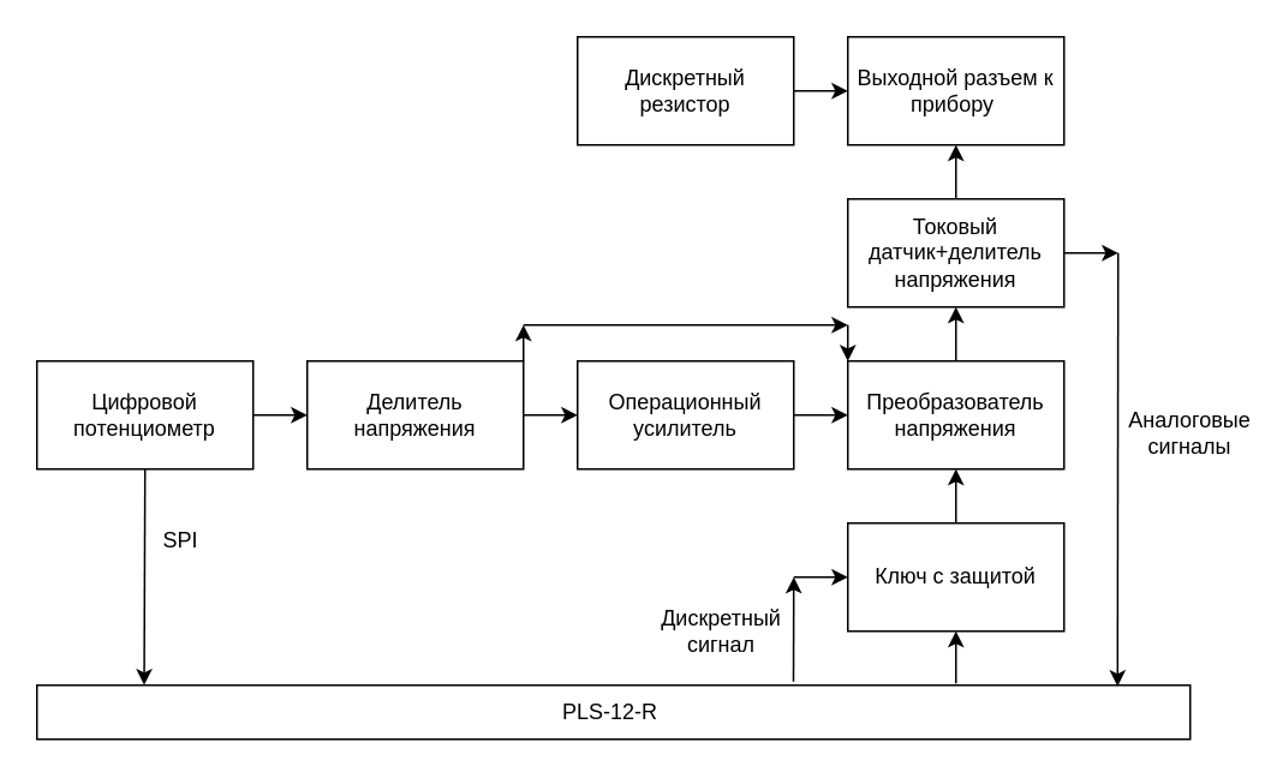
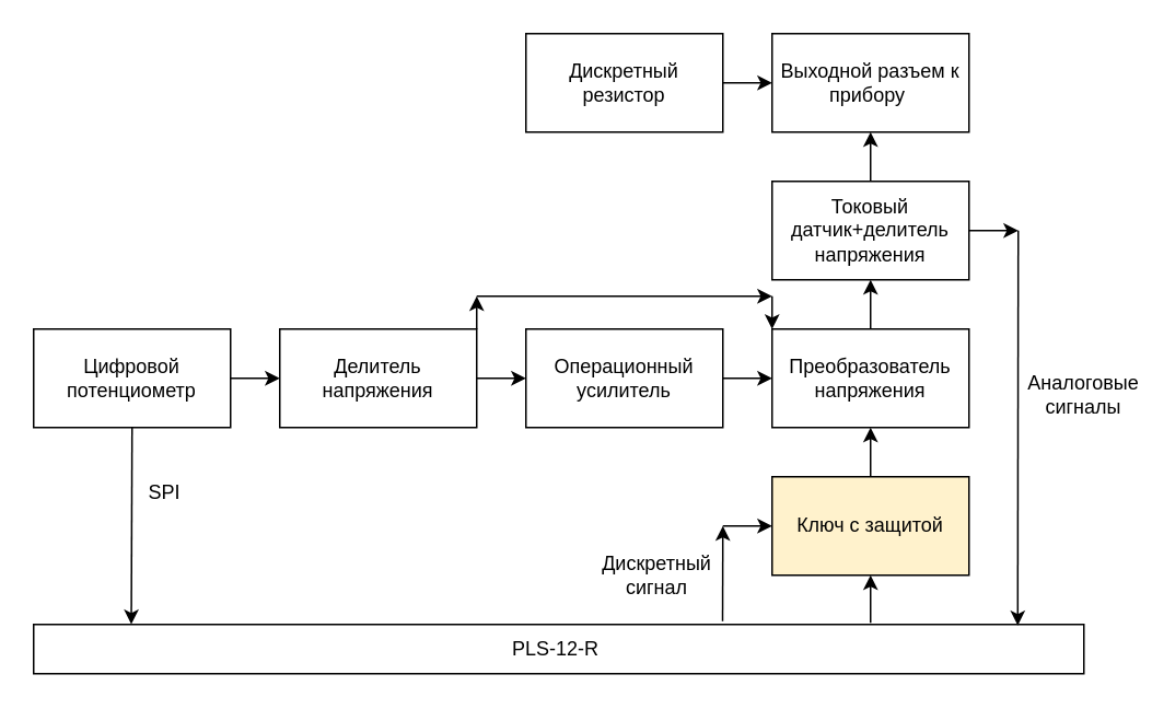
  <mxCell id="0" />
  <mxCell id="1" parent="0" />
  <mxCell id="2" value="PLS-12-R&amp;nbsp;" style="rounded=0;whiteSpace=wrap;html=1;" vertex="1" parent="1"><mxGeometry x="20" y="380" width="640" height="30" as="geometry" /></mxCell>
- <mxCell id="3" value="Ключ с защитой" style="rounded=0;whiteSpace=wrap;html=1;" vertex="1" parent="1"><mxGeometry x="470" y="290" width="120" height="60" as="geometry" /></mxCell>
+ <mxCell id="3" value="Ключ с защитой" style="rounded=0;whiteSpace=wrap;html=1;fillColor=#fff2cc;" vertex="1" parent="1"><mxGeometry x="470" y="290" width="120" height="60" as="geometry" /></mxCell>
  <mxCell id="4" value="" style="endArrow=classic;html=1;entryX=0.5;entryY=1;entryDx=0;entryDy=0;" edge="1" parent="1" target="3"><mxGeometry width="50" height="50" relative="1" as="geometry"><mxPoint x="530" y="379" as="sourcePoint" /><mxPoint x="360" y="250" as="targetPoint" /></mxGeometry></mxCell>
  <mxCell id="5" value="Преобразователь напряжения" style="rounded=0;whiteSpace=wrap;html=1;" vertex="1" parent="1"><mxGeometry x="470" y="200" width="120" height="60" as="geometry" /></mxCell>
  <mxCell id="6" value="" style="endArrow=classic;html=1;exitX=0.5;exitY=0;exitDx=0;exitDy=0;entryX=0.5;entryY=1;entryDx=0;entryDy=0;" edge="1" parent="1" source="3" target="5"><mxGeometry width="50" height="50" relative="1" as="geometry"><mxPoint x="310" y="290" as="sourcePoint" /><mxPoint x="360" y="240" as="targetPoint" /></mxGeometry></mxCell>
  <mxCell id="7" value="Выходной разъем к прибору&amp;nbsp;" style="rounded=0;whiteSpace=wrap;html=1;" vertex="1" parent="1"><mxGeometry x="470" y="20" width="120" height="60" as="geometry" /></mxCell>
  <mxCell id="8" value="Дискретный резистор" style="rounded=0;whiteSpace=wrap;html=1;" vertex="1" parent="1"><mxGeometry x="320" y="20" width="120" height="60" as="geometry" /></mxCell>
  <mxCell id="9" value="" style="endArrow=classic;html=1;exitX=1;exitY=0.5;exitDx=0;exitDy=0;entryX=0;entryY=0.5;entryDx=0;entryDy=0;" edge="1" parent="1" source="8" target="7"><mxGeometry width="50" height="50" relative="1" as="geometry"><mxPoint x="330" y="350" as="sourcePoint" /><mxPoint x="380" y="300" as="targetPoint" /></mxGeometry></mxCell>
  <mxCell id="10" value="Операционный усилитель" style="rounded=0;whiteSpace=wrap;html=1;" vertex="1" parent="1"><mxGeometry x="320" y="200" width="120" height="60" as="geometry" /></mxCell>
  <mxCell id="11" value="" style="endArrow=classic;html=1;exitX=1;exitY=0.5;exitDx=0;exitDy=0;entryX=0;entryY=0.5;entryDx=0;entryDy=0;" edge="1" parent="1" source="10" target="5"><mxGeometry width="50" height="50" relative="1" as="geometry"><mxPoint x="450" y="150" as="sourcePoint" /><mxPoint x="480" y="150" as="targetPoint" /></mxGeometry></mxCell>
  <mxCell id="12" value="Делитель напряжения" style="rounded=0;whiteSpace=wrap;html=1;" vertex="1" parent="1"><mxGeometry x="170" y="200" width="120" height="60" as="geometry" /></mxCell>
  <mxCell id="13" value="" style="endArrow=classic;html=1;exitX=1;exitY=0.5;exitDx=0;exitDy=0;entryX=0;entryY=0.5;entryDx=0;entryDy=0;" edge="1" parent="1" source="12" target="10"><mxGeometry width="50" height="50" relative="1" as="geometry"><mxPoint x="450" y="240" as="sourcePoint" /><mxPoint x="480" y="240" as="targetPoint" /></mxGeometry></mxCell>
  <mxCell id="14" value="" style="endArrow=classic;html=1;exitX=1;exitY=0;exitDx=0;exitDy=0;" edge="1" parent="1" source="12"><mxGeometry width="50" height="50" relative="1" as="geometry"><mxPoint x="330" y="370" as="sourcePoint" /><mxPoint x="290" y="180" as="targetPoint" /></mxGeometry></mxCell>
  <mxCell id="15" value="" style="endArrow=classic;html=1;" edge="1" parent="1"><mxGeometry width="50" height="50" relative="1" as="geometry"><mxPoint x="290" y="180" as="sourcePoint" /><mxPoint x="470" y="180" as="targetPoint" /></mxGeometry></mxCell>
  <mxCell id="16" value="" style="endArrow=classic;html=1;entryX=0;entryY=0;entryDx=0;entryDy=0;" edge="1" parent="1" target="5"><mxGeometry width="50" height="50" relative="1" as="geometry"><mxPoint x="470" y="180" as="sourcePoint" /><mxPoint x="490" y="230" as="targetPoint" /></mxGeometry></mxCell>
  <mxCell id="17" value="Цифровой потенциометр" style="rounded=0;whiteSpace=wrap;html=1;" vertex="1" parent="1"><mxGeometry x="20" y="200" width="120" height="60" as="geometry" /></mxCell>
  <mxCell id="18" value="" style="endArrow=classic;html=1;exitX=1;exitY=0.5;exitDx=0;exitDy=0;entryX=0;entryY=0.5;entryDx=0;entryDy=0;" edge="1" parent="1" source="17" target="12"><mxGeometry width="50" height="50" relative="1" as="geometry"><mxPoint x="80" y="330" as="sourcePoint" /><mxPoint x="130" y="280" as="targetPoint" /></mxGeometry></mxCell>
  <mxCell id="19" value="Токовый датчик+делитель напряжения" style="rounded=0;whiteSpace=wrap;html=1;" vertex="1" parent="1"><mxGeometry x="470" y="110" width="120" height="60" as="geometry" /></mxCell>
  <mxCell id="20" value="" style="endArrow=classic;html=1;exitX=0.5;exitY=0;exitDx=0;exitDy=0;entryX=0.5;entryY=1;entryDx=0;entryDy=0;" edge="1" parent="1" source="5" target="19"><mxGeometry width="50" height="50" relative="1" as="geometry"><mxPoint x="540" y="300" as="sourcePoint" /><mxPoint x="540" y="270" as="targetPoint" /></mxGeometry></mxCell>
  <mxCell id="21" value="" style="endArrow=classic;html=1;exitX=0.5;exitY=0;exitDx=0;exitDy=0;entryX=0.5;entryY=1;entryDx=0;entryDy=0;" edge="1" parent="1" source="19" target="7"><mxGeometry width="50" height="50" relative="1" as="geometry"><mxPoint x="540" y="210" as="sourcePoint" /><mxPoint x="540" y="180" as="targetPoint" /></mxGeometry></mxCell>
  <mxCell id="22" value="" style="endArrow=classic;html=1;exitX=0.5;exitY=1;exitDx=0;exitDy=0;entryX=0.093;entryY=-0.003;entryDx=0;entryDy=0;entryPerimeter=0;" edge="1" parent="1" source="17" target="2"><mxGeometry width="50" height="50" relative="1" as="geometry"><mxPoint x="340" y="380" as="sourcePoint" /><mxPoint x="390" y="330" as="targetPoint" /></mxGeometry></mxCell>
  <mxCell id="23" value="SPI" style="text;html=1;strokeColor=none;fillColor=none;align=center;verticalAlign=middle;whiteSpace=wrap;rounded=0;" vertex="1" parent="1"><mxGeometry x="80" y="290" width="40" height="20" as="geometry" /></mxCell>
  <mxCell id="24" value="" style="endArrow=classic;html=1;entryX=0.937;entryY=0.021;entryDx=0;entryDy=0;entryPerimeter=0;" edge="1" parent="1" target="2"><mxGeometry width="50" height="50" relative="1" as="geometry"><mxPoint x="620" y="140" as="sourcePoint" /><mxPoint x="390" y="300" as="targetPoint" /></mxGeometry></mxCell>
  <mxCell id="25" value="" style="endArrow=classic;html=1;exitX=1;exitY=0.5;exitDx=0;exitDy=0;" edge="1" parent="1" source="19"><mxGeometry width="50" height="50" relative="1" as="geometry"><mxPoint x="620" y="100" as="sourcePoint" /><mxPoint x="620" y="140" as="targetPoint" /></mxGeometry></mxCell>
  <mxCell id="26" value="" style="endArrow=classic;html=1;entryX=0;entryY=0.5;entryDx=0;entryDy=0;" edge="1" parent="1" target="3"><mxGeometry width="50" height="50" relative="1" as="geometry"><mxPoint x="440" y="320" as="sourcePoint" /><mxPoint x="350" y="170" as="targetPoint" /></mxGeometry></mxCell>
  <mxCell id="27" value="" style="endArrow=classic;html=1;exitX=0.656;exitY=-0.067;exitDx=0;exitDy=0;exitPerimeter=0;" edge="1" parent="1" source="2"><mxGeometry width="50" height="50" relative="1" as="geometry"><mxPoint x="300" y="220" as="sourcePoint" /><mxPoint x="440" y="320" as="targetPoint" /></mxGeometry></mxCell>
  <mxCell id="28" value="Аналоговые сигналы" style="text;html=1;strokeColor=none;fillColor=none;align=center;verticalAlign=middle;whiteSpace=wrap;rounded=0;" vertex="1" parent="1"><mxGeometry x="640" y="230" width="40" height="20" as="geometry" /></mxCell>
  <mxCell id="29" value="Дискретный сигнал" style="text;html=1;strokeColor=none;fillColor=none;align=center;verticalAlign=middle;whiteSpace=wrap;rounded=0;" vertex="1" parent="1"><mxGeometry x="380" y="340" width="40" height="20" as="geometry" /></mxCell>
